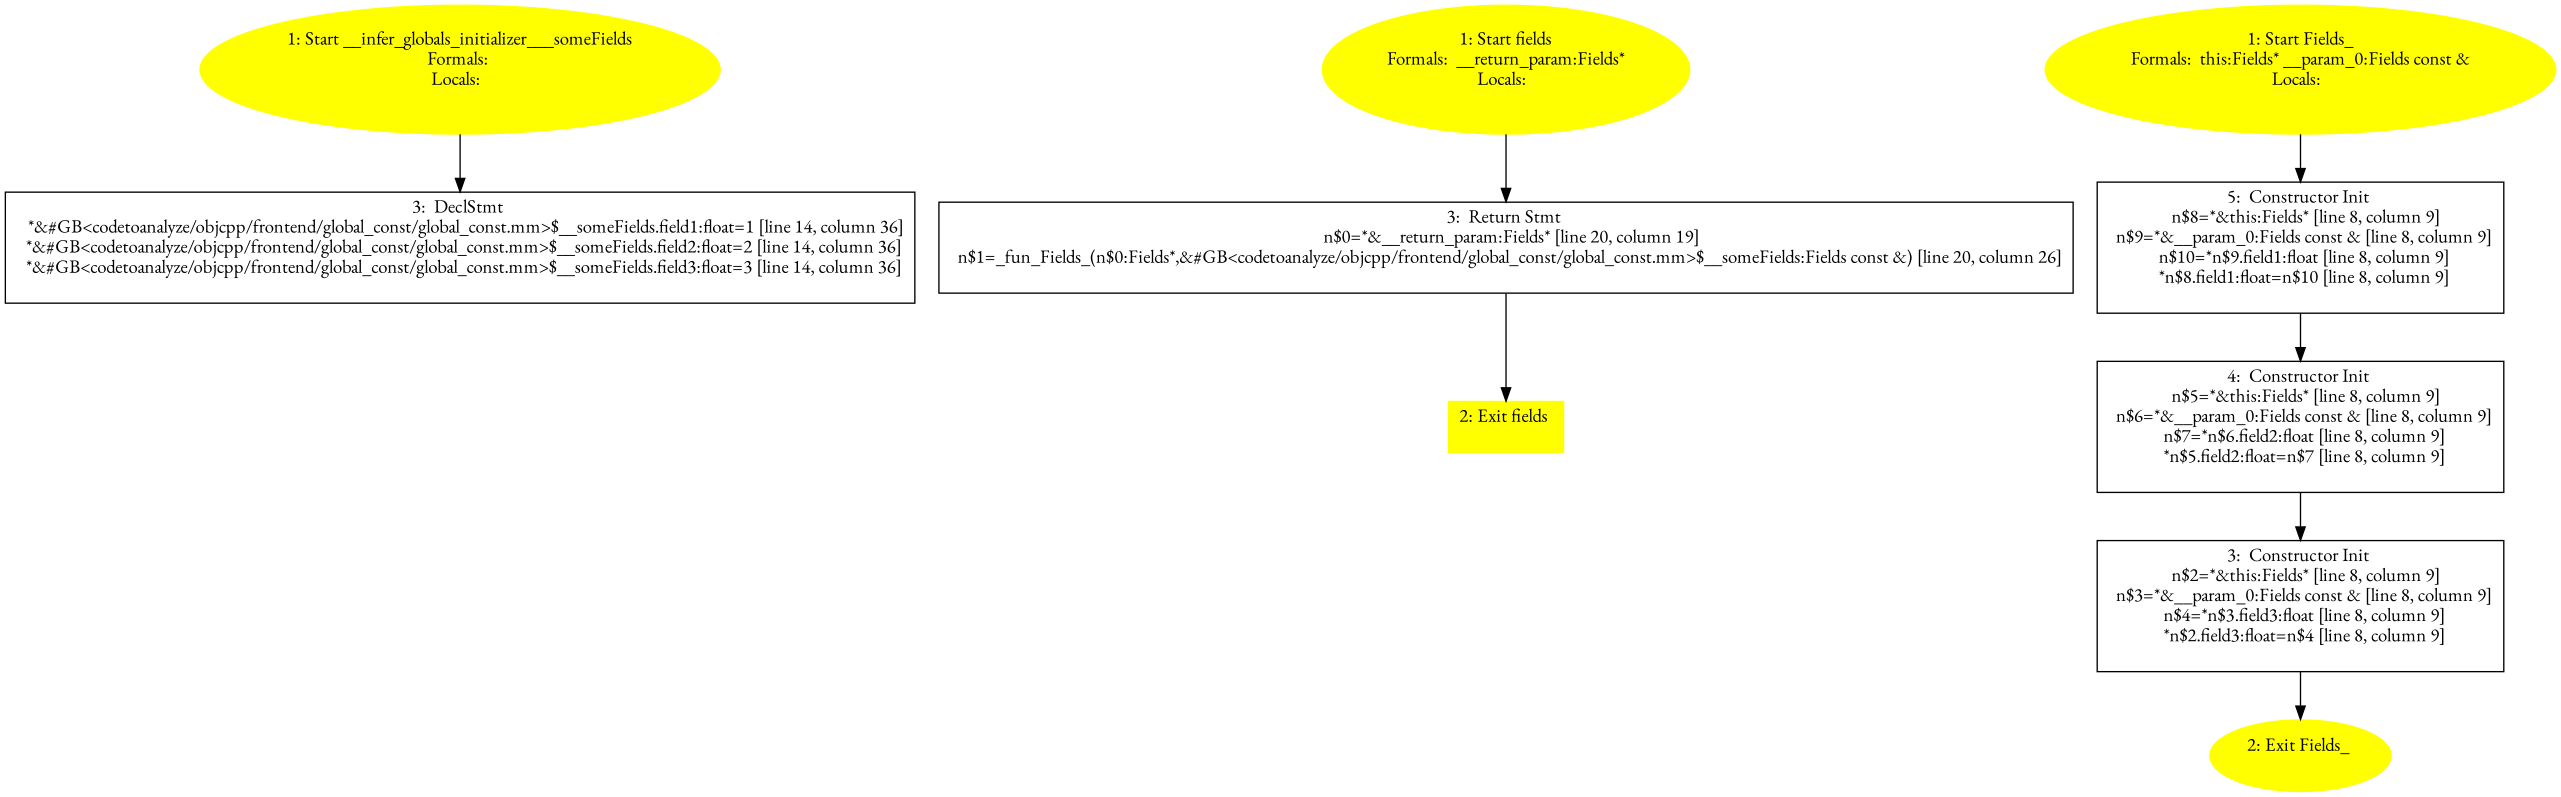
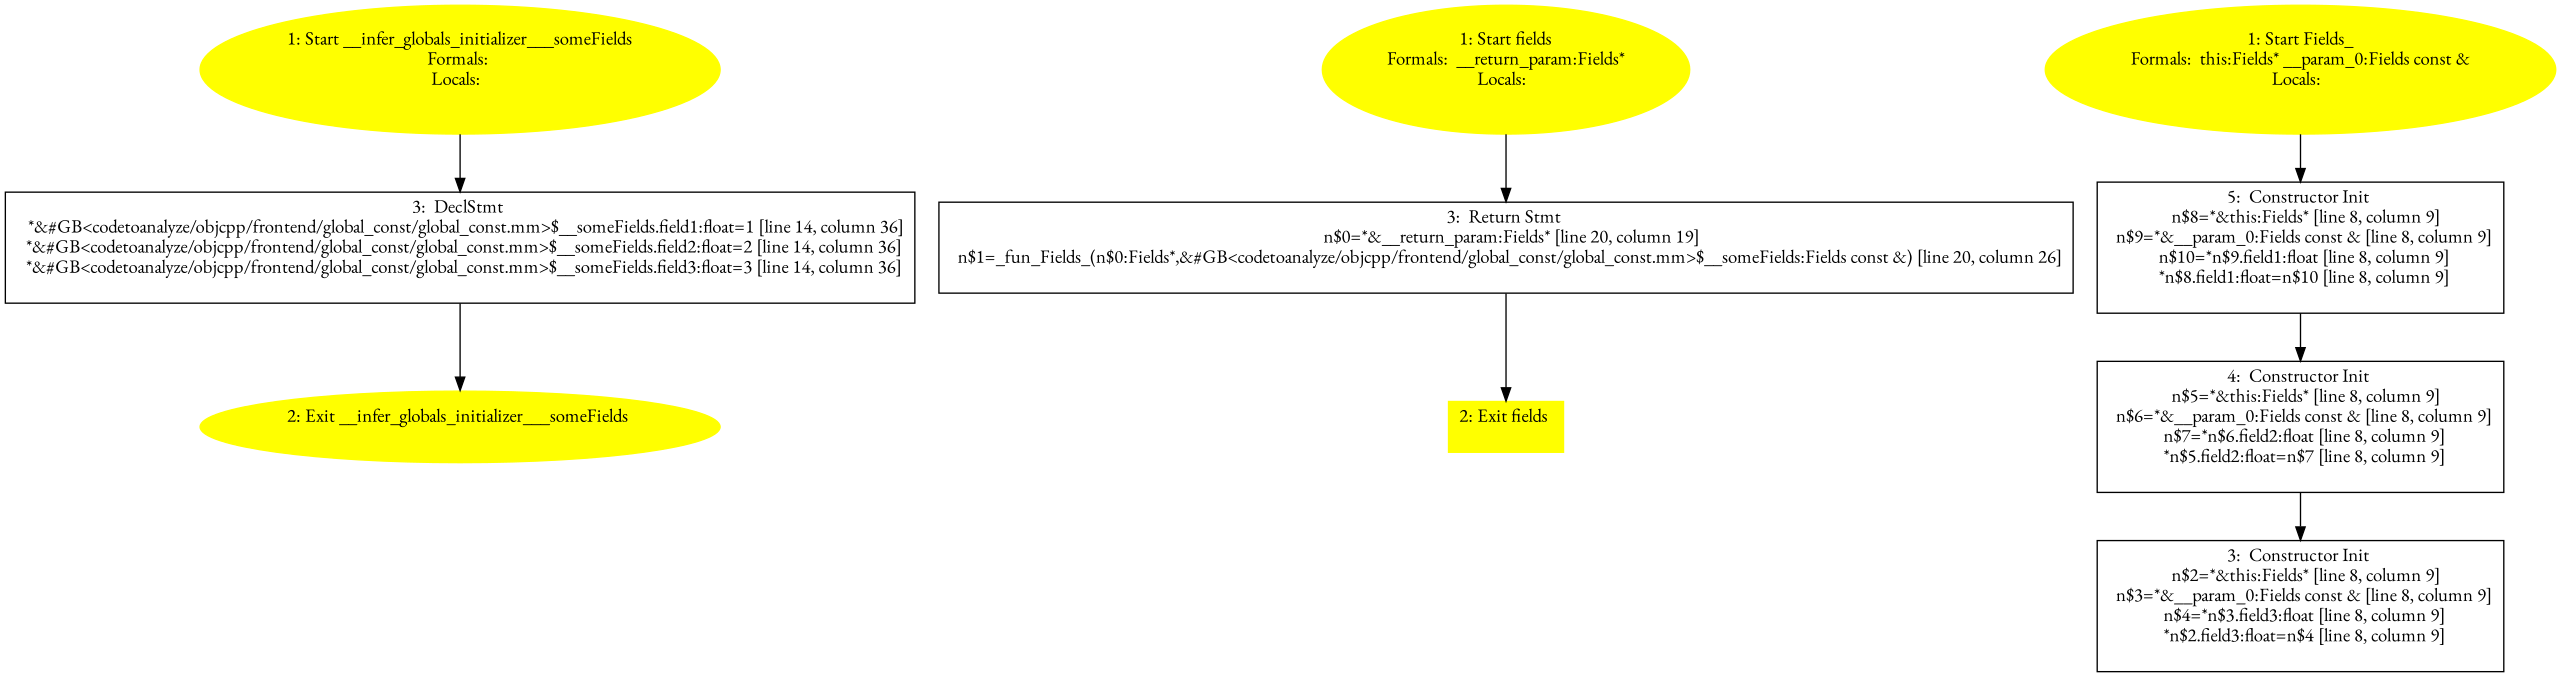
  digraph {
    fontname="EB Garamond"
    node [color=yellow fontname="EB Garamond" style=filled shape=box]
    edge [fontname="EB Garamond"]
    n1 [label="1: Start __infer_globals_initializer___someFields\nFormals: \nLocals:  \n  " shape=""]
    n2 [label="3:  DeclStmt \n   *&#GB<codetoanalyze/objcpp/frontend/global_const/global_const.mm>$__someFields.field1:float=1 [line 14, column 36]\n  *&#GB<codetoanalyze/objcpp/frontend/global_const/global_const.mm>$__someFields.field2:float=2 [line 14, column 36]\n  *&#GB<codetoanalyze/objcpp/frontend/global_const/global_const.mm>$__someFields.field3:float=3 [line 14, column 36]\n " color="" style=""]
+   n3 [label="2: Exit __infer_globals_initializer___someFields \n  " shape=""]
    n4 [label="1: Start fields\nFormals:  __return_param:Fields*\nLocals:  \n  " shape=""]
    n5 [label="3:  Return Stmt \n   n$0=*&__return_param:Fields* [line 20, column 19]\n  n$1=_fun_Fields_(n$0:Fields*,&#GB<codetoanalyze/objcpp/frontend/global_const/global_const.mm>$__someFields:Fields const &) [line 20, column 26]\n " color="" style=""]
    n6 [label="2: Exit fields \n  "]
    n7 [label="1: Start Fields_\nFormals:  this:Fields* __param_0:Fields const &\nLocals:  \n  " shape=""]
    n8 [label="5:  Constructor Init \n   n$8=*&this:Fields* [line 8, column 9]\n  n$9=*&__param_0:Fields const & [line 8, column 9]\n  n$10=*n$9.field1:float [line 8, column 9]\n  *n$8.field1:float=n$10 [line 8, column 9]\n " color="" style=""]
    n9 [label="4:  Constructor Init \n   n$5=*&this:Fields* [line 8, column 9]\n  n$6=*&__param_0:Fields const & [line 8, column 9]\n  n$7=*n$6.field2:float [line 8, column 9]\n  *n$5.field2:float=n$7 [line 8, column 9]\n " color="" style=""]
    n10 [label="3:  Constructor Init \n   n$2=*&this:Fields* [line 8, column 9]\n  n$3=*&__param_0:Fields const & [line 8, column 9]\n  n$4=*n$3.field3:float [line 8, column 9]\n  *n$2.field3:float=n$4 [line 8, column 9]\n " color="" style=""]
-   n11 [label="2: Exit Fields_ \n  " shape=""]
    n1 -> n2
+   n2 -> n3
    n4 -> n5
    n5 -> n6
    n7 -> n8
    n8 -> n9
    n9 -> n10
-   n10 -> n11
  }
